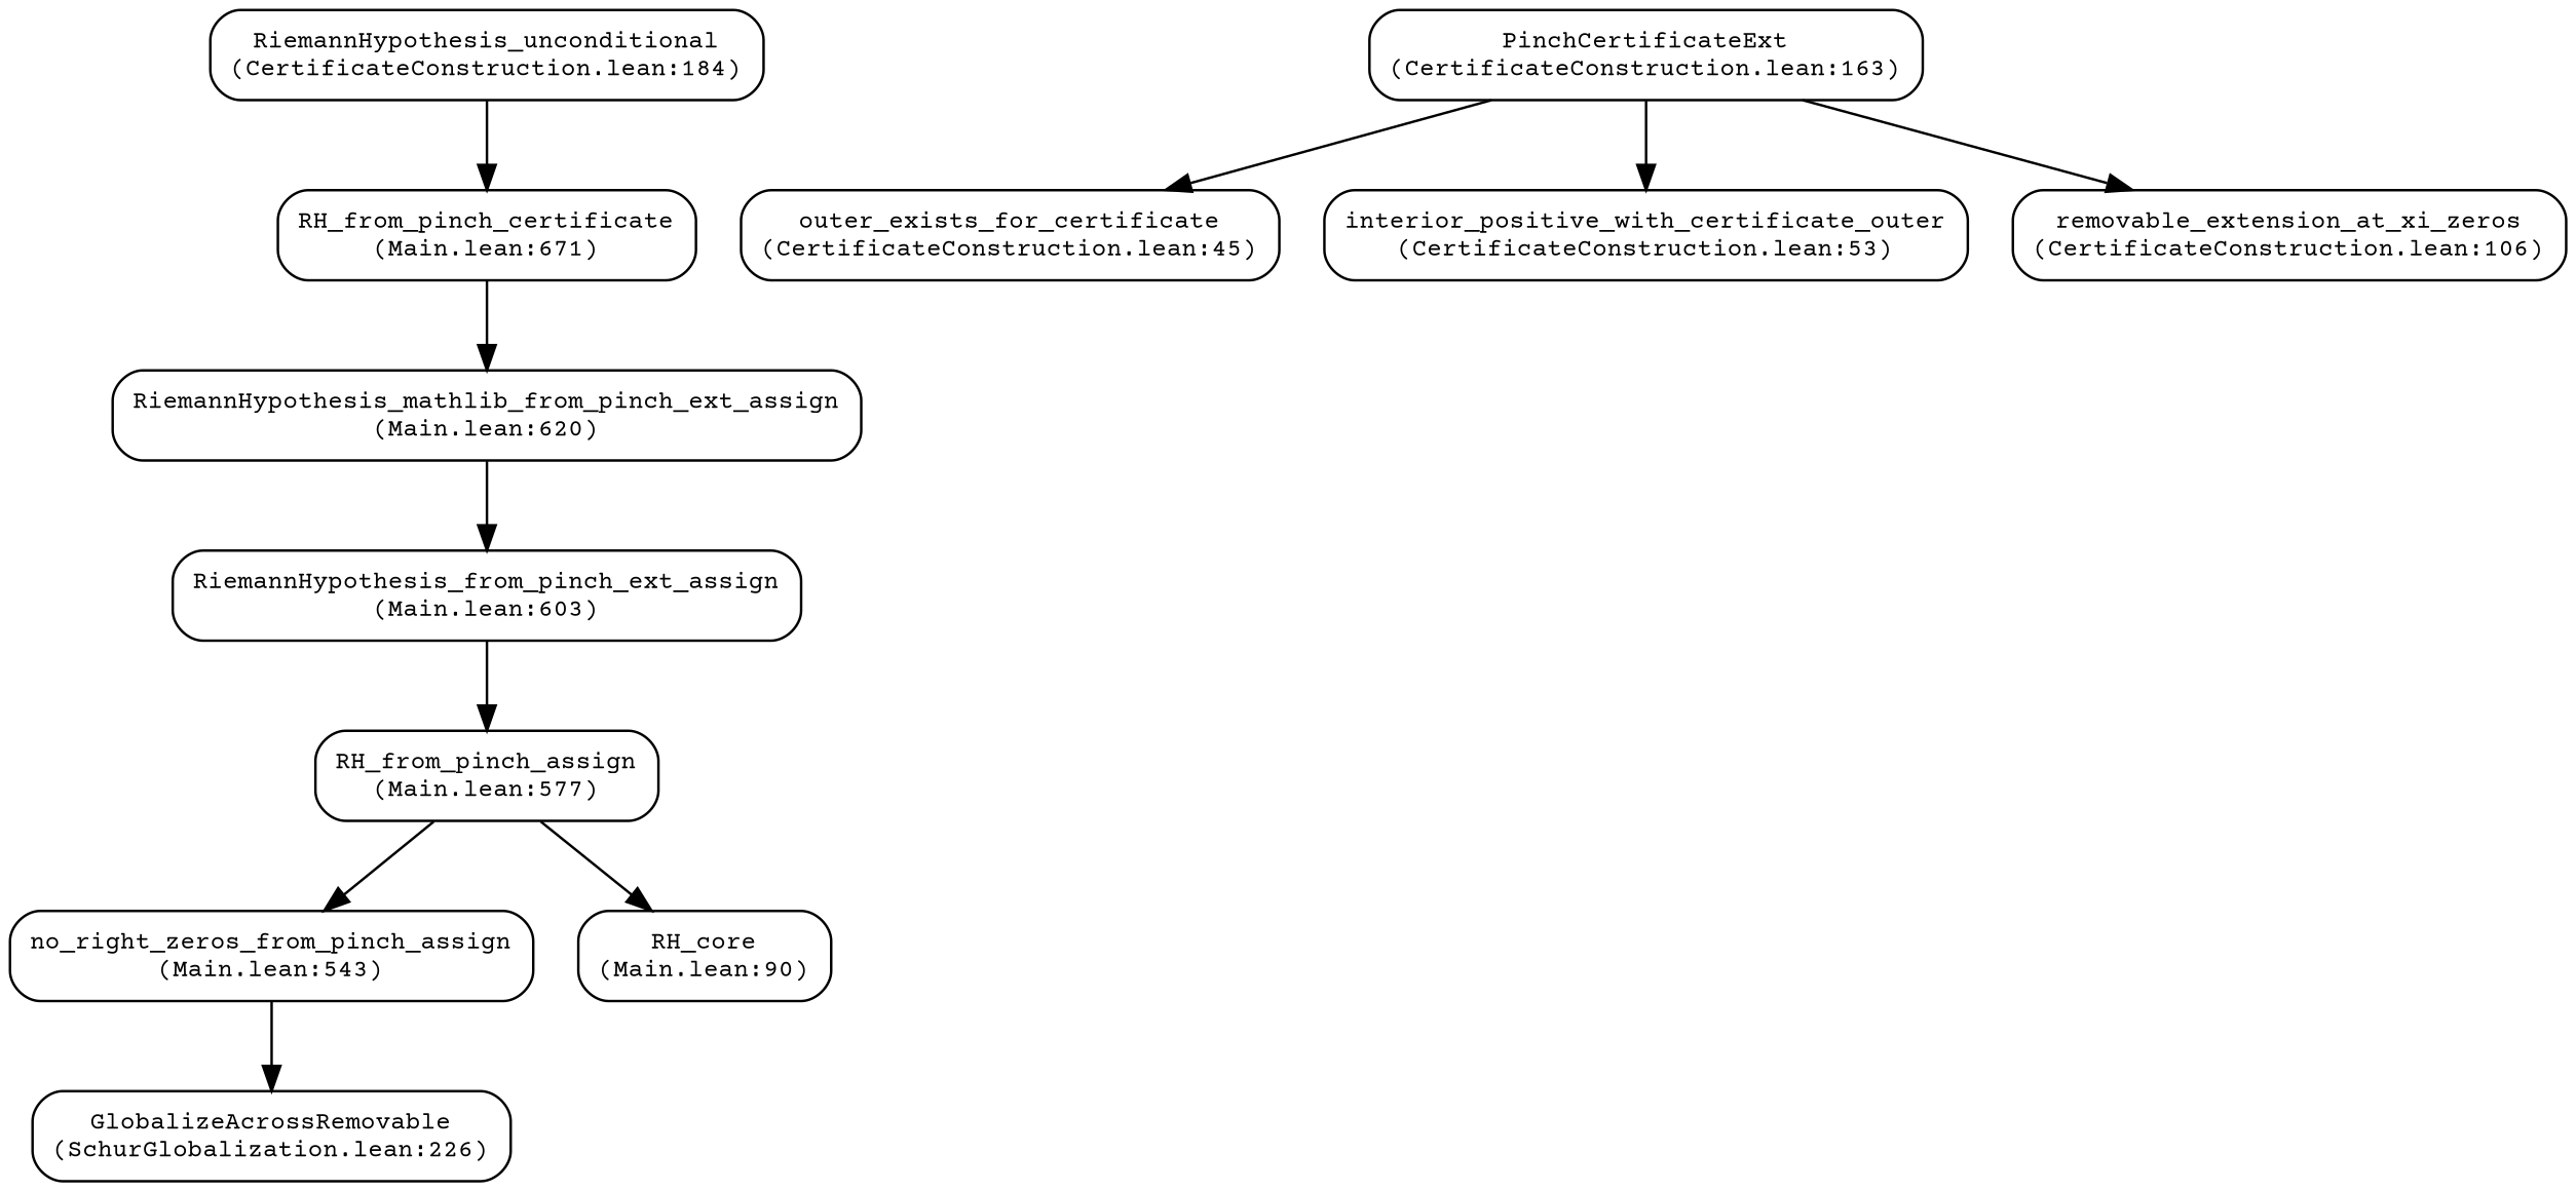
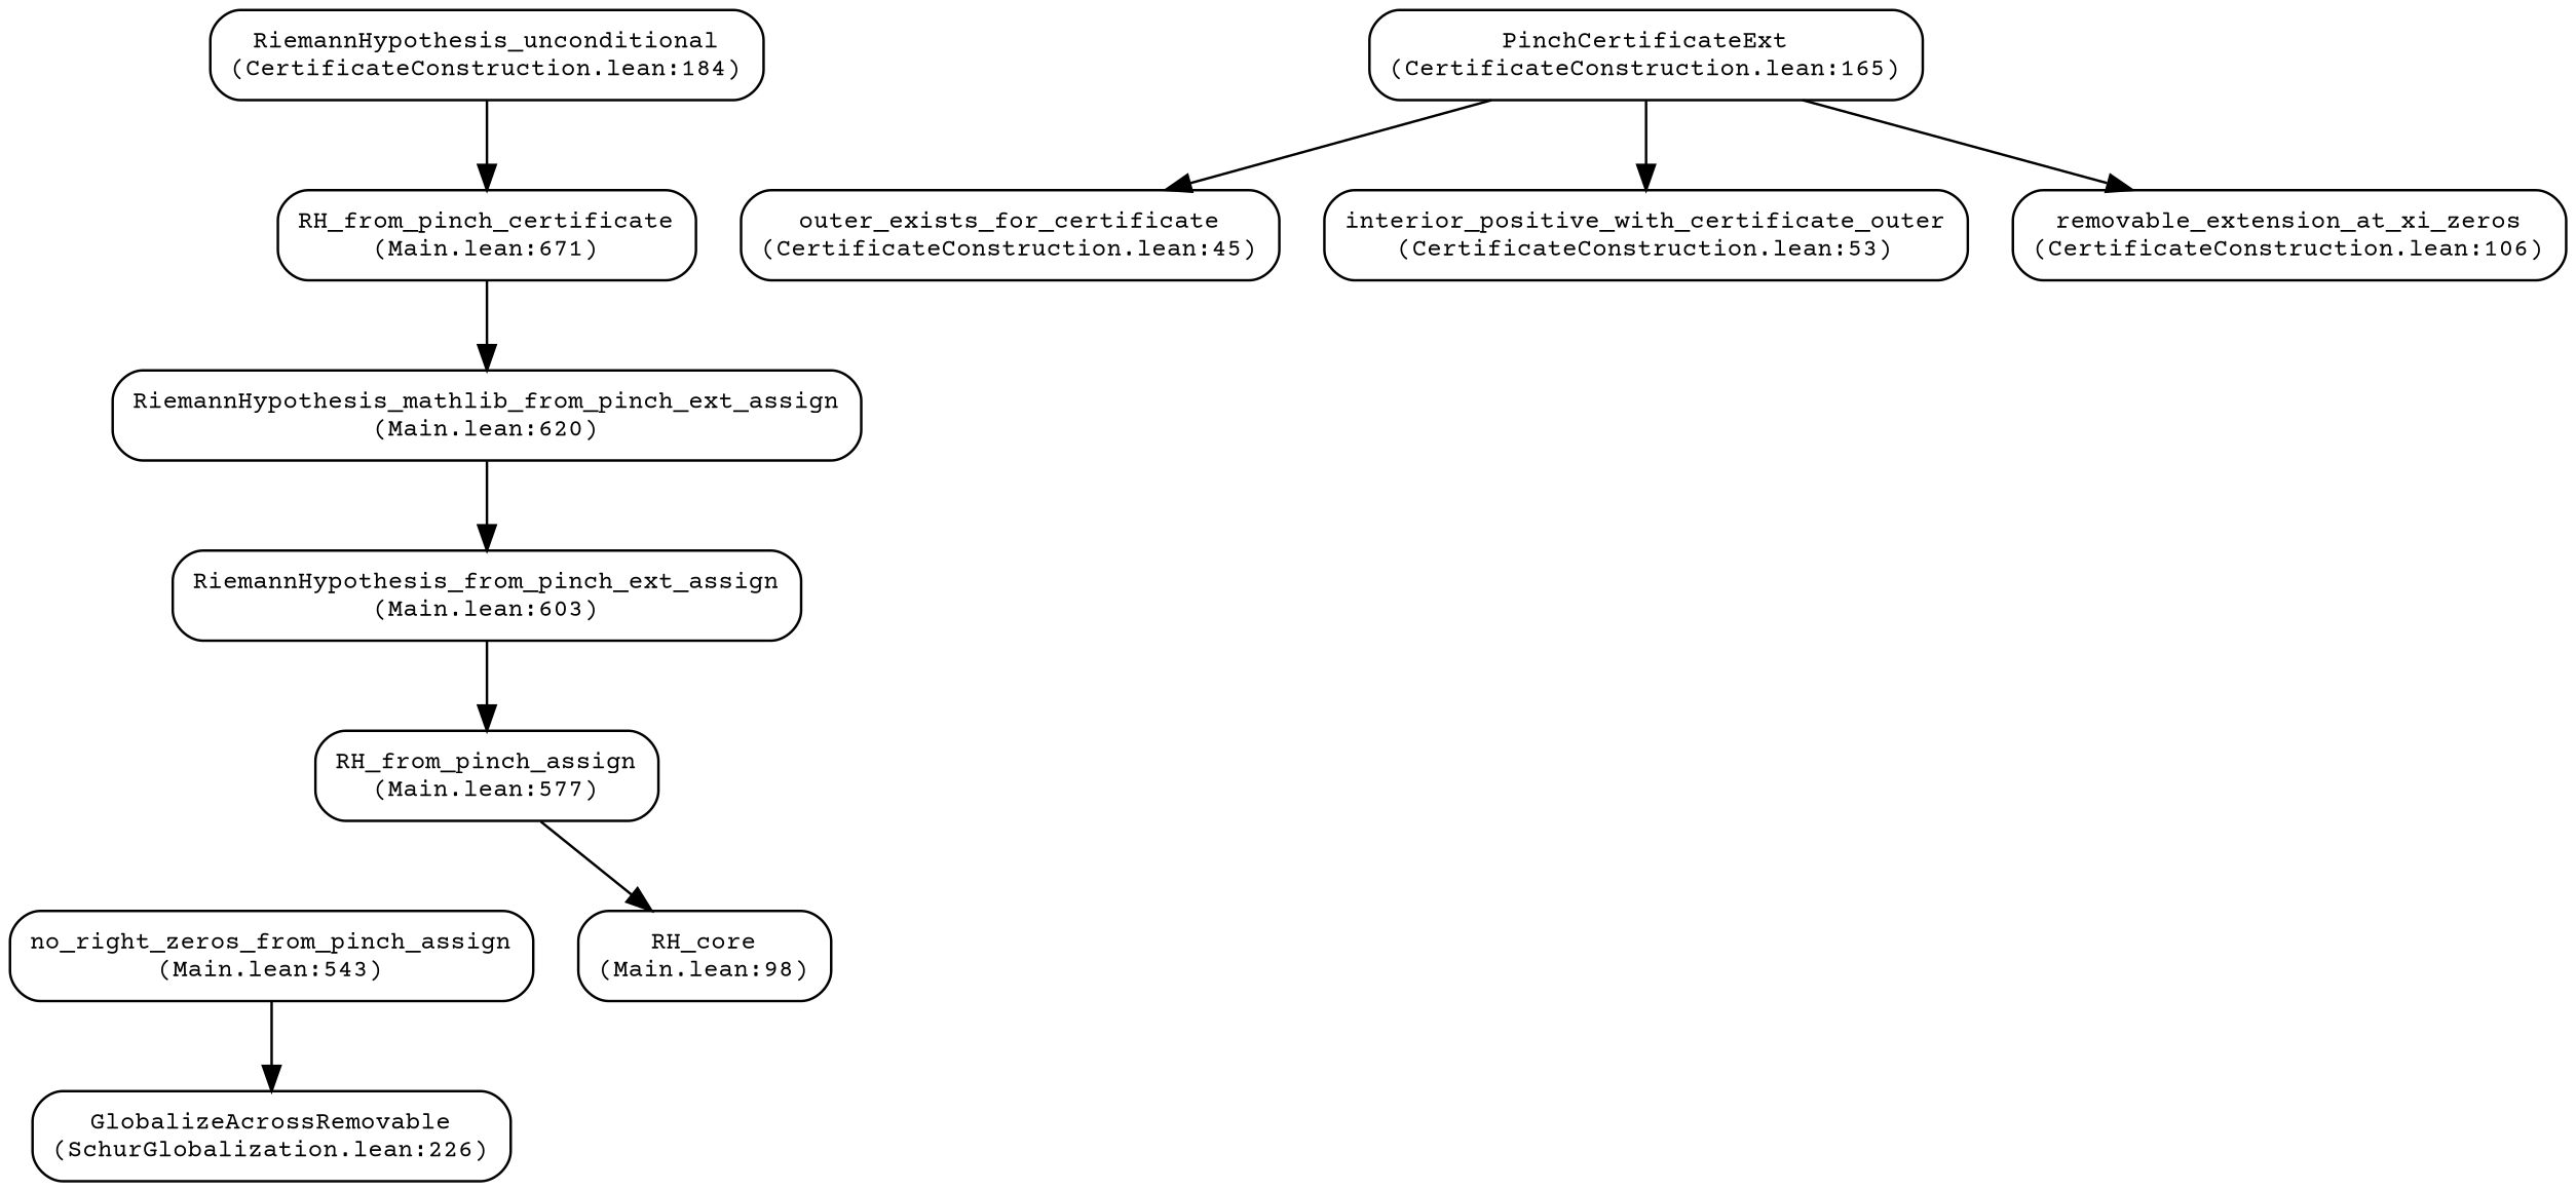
  strict digraph {
    fontname="Courier Prime"
    rankdir=TB
    node [fontname="Courier Prime" fontsize=10 shape=box style=rounded]
    edge [fontname="Courier Prime"]
    n1 [label="RiemannHypothesis_unconditional\n(CertificateConstruction.lean:184)"]
    n2 [label="RH_from_pinch_certificate\n(Main.lean:671)"]
    n3 [label="RiemannHypothesis_mathlib_from_pinch_ext_assign\n(Main.lean:620)"]
    n4 [label="RiemannHypothesis_from_pinch_ext_assign\n(Main.lean:603)"]
-   n5 [label="PinchCertificateExt\n(CertificateConstruction.lean:163)"]
+   n5 [label="PinchCertificateExt\n(CertificateConstruction.lean:165)"]
    n6 [label="outer_exists_for_certificate\n(CertificateConstruction.lean:45)"]
    n7 [label="interior_positive_with_certificate_outer\n(CertificateConstruction.lean:53)"]
    n8 [label="removable_extension_at_xi_zeros\n(CertificateConstruction.lean:106)"]
    n9 [label="RH_from_pinch_assign\n(Main.lean:577)"]
    n10 [label="no_right_zeros_from_pinch_assign\n(Main.lean:543)"]
-   n11 [label="RH_core\n(Main.lean:90)"]
+   n11 [label="RH_core\n(Main.lean:98)"]
    n12 [label="GlobalizeAcrossRemovable\n(SchurGlobalization.lean:226)"]
    n1 -> n2
    n2 -> n3
    n3 -> n4
    n4 -> n9
    n5 -> n6
    n5 -> n7
    n5 -> n8
-   n9 -> n10
    n9 -> n11
    n10 -> n12
  }
